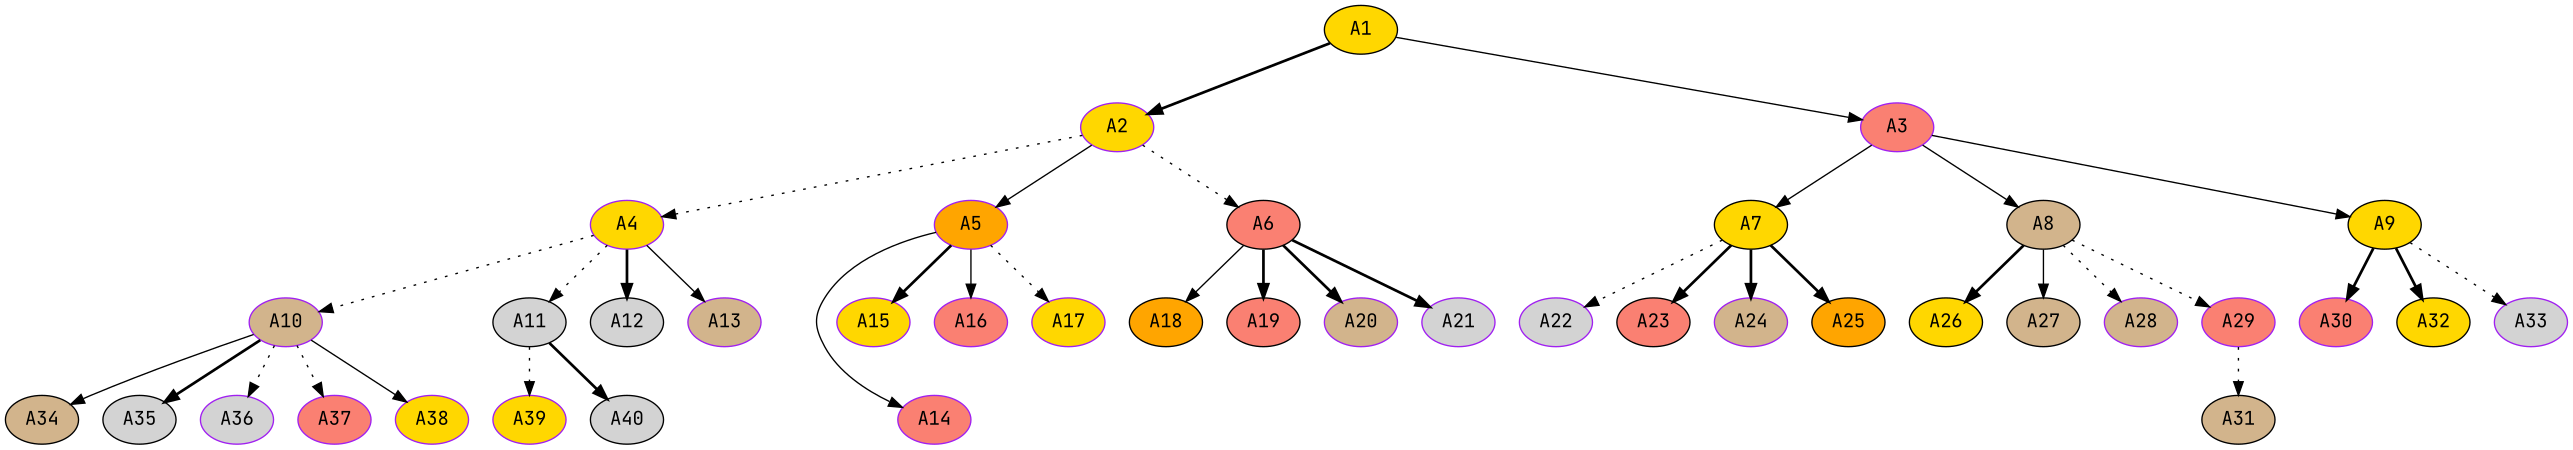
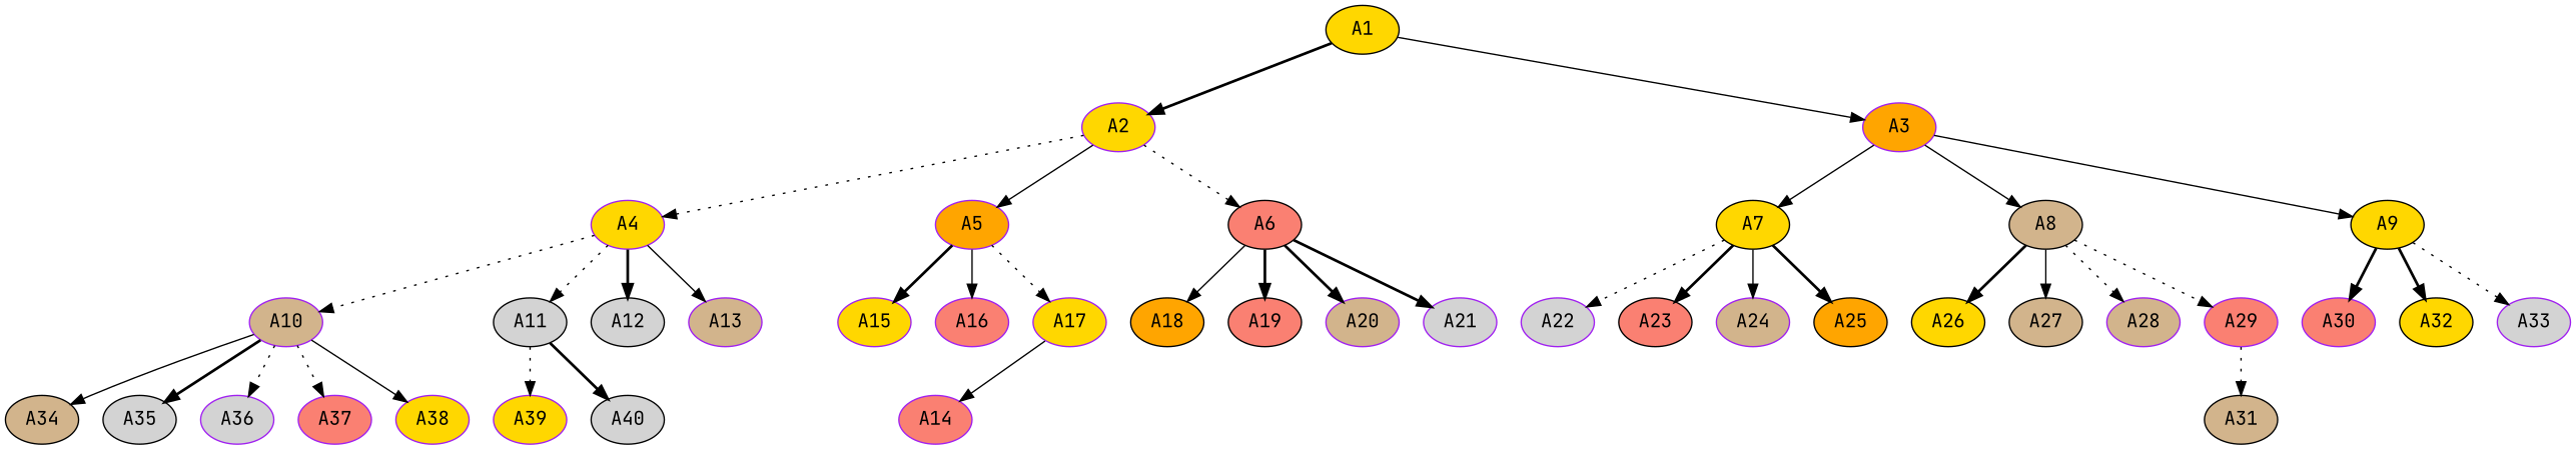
  digraph {
    fontname="JetBrains Mono"
    node [color=purple fillcolor=gold fontname="JetBrains Mono" style=filled]
    edge [fontname="JetBrains Mono" style=bold]
    A1 [color=black]
    A2
-   A3 [fillcolor=salmon]
+   A3 [fillcolor=orange]
    A4
    A5 [fillcolor=orange]
    A6 [color=black fillcolor=salmon]
    A7 [color=black]
    A8 [color=black fillcolor=tan]
    A9 [color=black]
    A10 [fillcolor=tan]
    A11 [color=black fillcolor=lightgrey]
    A12 [color=black fillcolor=lightgrey]
    A13 [fillcolor=tan]
    A14 [fillcolor=salmon]
    A15
    A16 [fillcolor=salmon]
    A17
    A18 [color=black fillcolor=orange]
    A19 [color=black fillcolor=salmon]
    A20 [fillcolor=tan]
    A21 [fillcolor=lightgrey]
    A34 [color=black fillcolor=tan]
    A35 [color=black fillcolor=lightgrey]
    A36 [fillcolor=lightgrey]
    A37 [fillcolor=salmon]
    A38
    A39
    A40 [color=black fillcolor=lightgrey]
    A22 [fillcolor=lightgrey]
    A23 [color=black fillcolor=salmon]
    A24 [fillcolor=tan]
    A25 [color=black fillcolor=orange]
    A26 [color=black]
    A27 [color=black fillcolor=tan]
    A28 [fillcolor=tan]
    A29 [fillcolor=salmon]
    A30 [fillcolor=salmon]
    A32 [color=black]
    A33 [fillcolor=lightgrey]
    A31 [color=black fillcolor=tan]
    A1 -> A2
    A1 -> A3 [style=solid]
    A2 -> A4 [style=dotted]
    A2 -> A5 [style=solid]
    A2 -> A6 [style=dotted]
    A3 -> A7 [style=solid]
    A3 -> A8 [style=solid]
    A3 -> A9 [style=solid]
    A4 -> A10 [style=dotted]
    A4 -> A11 [style=dotted]
    A4 -> A12
    A4 -> A13 [style=solid]
-   A5 -> A14 [style=solid]
+   A17 -> A14 [style=solid]
    A5 -> A15
    A5 -> A16 [style=solid]
    A5 -> A17 [style=dotted]
    A6 -> A18 [style=solid]
    A6 -> A19
    A6 -> A20
    A6 -> A21
    A7 -> A22 [style=dotted]
    A7 -> A23
-   A7 -> A24
+   A7 -> A24 [style=solid]
    A7 -> A25
    A8 -> A26
    A8 -> A27 [style=solid]
    A8 -> A28 [style=dotted]
    A8 -> A29 [style=dotted]
    A9 -> A30
    A9 -> A32
    A9 -> A33 [style=dotted]
    A10 -> A34 [style=solid]
    A10 -> A35
    A10 -> A36 [style=dotted]
    A10 -> A37 [style=dotted]
    A10 -> A38 [style=solid]
    A11 -> A39 [style=dotted]
    A11 -> A40
    A29 -> A31 [style=dotted]
  }
